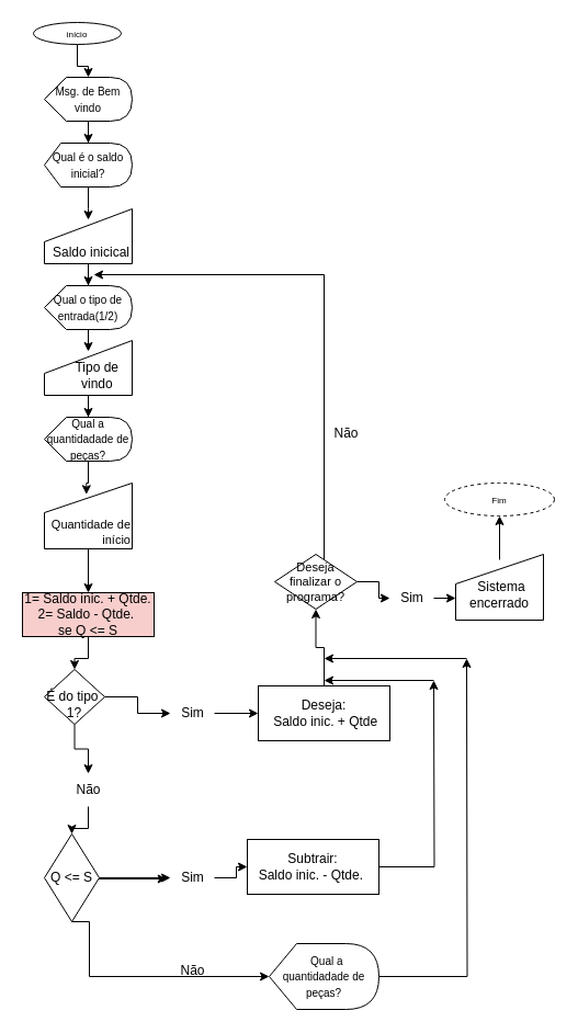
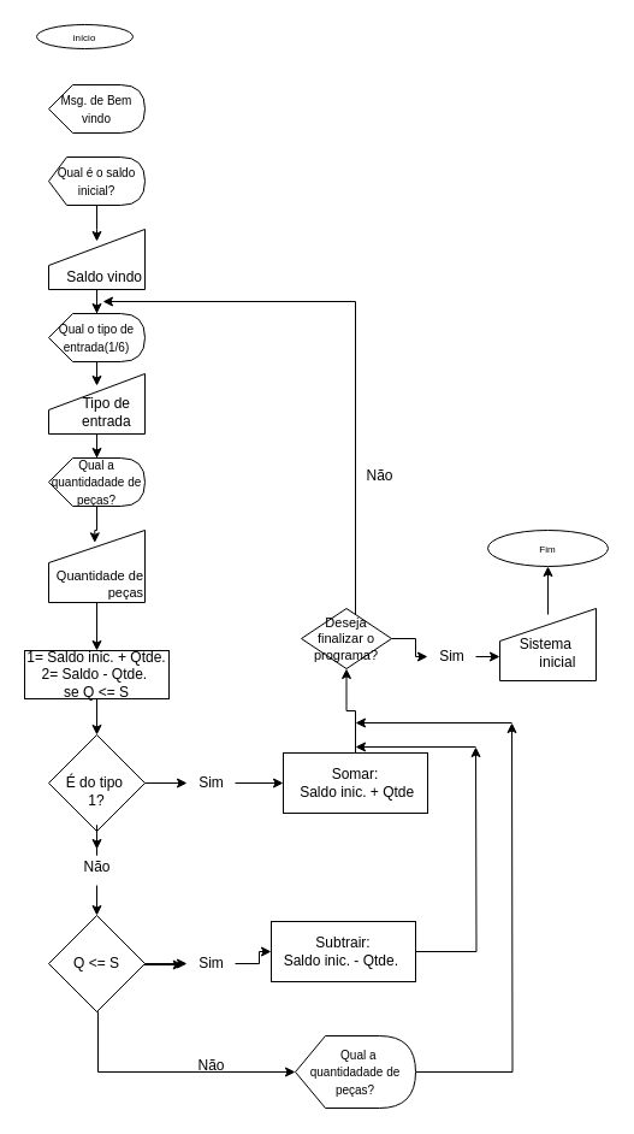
  <mxCell id="0" />
  <mxCell id="1" parent="0" />
- <mxCell id="2" value="" style="edgeStyle=orthogonalEdgeStyle;rounded=0;orthogonalLoop=1;jettySize=auto;html=1;" edge="1" parent="1" source="3" target="5"><mxGeometry relative="1" as="geometry" /></mxCell>
  <mxCell id="3" value="&lt;font style=&quot;font-size: 8px;&quot;&gt;início&lt;/font&gt;" style="ellipse;whiteSpace=wrap;html=1;" vertex="1" parent="1"><mxGeometry x="30" y="20" width="80" height="20" as="geometry" /></mxCell>
- <mxCell id="4" value="" style="edgeStyle=orthogonalEdgeStyle;rounded=0;orthogonalLoop=1;jettySize=auto;html=1;" edge="1" parent="1" source="5" target="11"><mxGeometry relative="1" as="geometry" /></mxCell>
  <mxCell id="5" value="&lt;font style=&quot;font-size: 10px;&quot;&gt;Msg. de Bem vindo&lt;/font&gt;" style="shape=display;whiteSpace=wrap;html=1;align=center;" vertex="1" parent="1"><mxGeometry x="40" y="70" width="80" height="40" as="geometry" /></mxCell>
  <mxCell id="6" value="" style="edgeStyle=orthogonalEdgeStyle;rounded=0;orthogonalLoop=1;jettySize=auto;html=1;" edge="1" parent="1" source="7" target="13"><mxGeometry relative="1" as="geometry" /></mxCell>
- <mxCell id="7" value="&lt;div style=&quot;&quot;&gt;&lt;span style=&quot;background-color: initial;&quot;&gt;&lt;br&gt;&lt;/span&gt;&lt;/div&gt;&lt;div style=&quot;&quot;&gt;&lt;span style=&quot;background-color: initial;&quot;&gt;&lt;br&gt;&lt;/span&gt;&lt;/div&gt;&lt;div style=&quot;&quot;&gt;&lt;span style=&quot;background-color: initial;&quot;&gt;Saldo inicical&lt;/span&gt;&lt;br&gt;&lt;/div&gt;" style="shape=manualInput;whiteSpace=wrap;html=1;align=right;" vertex="1" parent="1"><mxGeometry x="40" y="190" width="80" height="50" as="geometry" /></mxCell>
+ <mxCell id="7" value="&lt;div style=&quot;&quot;&gt;&lt;span style=&quot;background-color: initial;&quot;&gt;&lt;br&gt;&lt;/span&gt;&lt;/div&gt;&lt;div style=&quot;&quot;&gt;&lt;span style=&quot;background-color: initial;&quot;&gt;&lt;br&gt;&lt;/span&gt;&lt;/div&gt;&lt;div style=&quot;&quot;&gt;&lt;span style=&quot;background-color: initial;&quot;&gt;Saldo vindo&lt;/span&gt;&lt;br&gt;&lt;/div&gt;" style="shape=manualInput;whiteSpace=wrap;html=1;align=right;" vertex="1" parent="1"><mxGeometry x="40" y="190" width="80" height="50" as="geometry" /></mxCell>
  <mxCell id="8" value="" style="edgeStyle=orthogonalEdgeStyle;rounded=0;orthogonalLoop=1;jettySize=auto;html=1;" edge="1" parent="1" source="9" target="22"><mxGeometry relative="1" as="geometry" /></mxCell>
- <mxCell id="9" value="1= Saldo inic. + Qtde.&lt;br&gt;2= Saldo - Qtde.&amp;nbsp;&lt;br&gt;se Q &amp;lt;= S" style="rounded=0;whiteSpace=wrap;html=1;fillColor=#f8cecc;" vertex="1" parent="1"><mxGeometry x="20" y="540" width="120" height="40" as="geometry" /></mxCell>
+ <mxCell id="9" value="1= Saldo inic. + Qtde.&lt;br&gt;2= Saldo - Qtde.&amp;nbsp;&lt;br&gt;se Q &amp;lt;= S" style="rounded=0;whiteSpace=wrap;html=1;" vertex="1" parent="1"><mxGeometry x="20" y="540" width="120" height="40" as="geometry" /></mxCell>
  <mxCell id="10" value="" style="edgeStyle=orthogonalEdgeStyle;rounded=0;orthogonalLoop=1;jettySize=auto;html=1;" edge="1" parent="1" source="11"><mxGeometry relative="1" as="geometry"><mxPoint x="80" y="200" as="targetPoint" /></mxGeometry></mxCell>
  <mxCell id="11" value="&lt;font style=&quot;font-size: 10px;&quot;&gt;Qual é o saldo inicial?&lt;/font&gt;" style="shape=display;whiteSpace=wrap;html=1;align=center;size=0.188;" vertex="1" parent="1"><mxGeometry x="40" y="130" width="80" height="40" as="geometry" /></mxCell>
  <mxCell id="12" value="" style="edgeStyle=orthogonalEdgeStyle;rounded=0;orthogonalLoop=1;jettySize=auto;html=1;" edge="1" parent="1" source="13"><mxGeometry relative="1" as="geometry"><mxPoint x="80" y="320" as="targetPoint" /><Array as="points"><mxPoint x="80" y="320" /><mxPoint x="80" y="320" /></Array></mxGeometry></mxCell>
- <mxCell id="13" value="&lt;font style=&quot;font-size: 10px;&quot;&gt;Qual o tipo de entrada(1/2)&lt;/font&gt;" style="shape=display;whiteSpace=wrap;html=1;align=center;" vertex="1" parent="1"><mxGeometry x="40" y="260" width="80" height="40" as="geometry" /></mxCell>
+ <mxCell id="13" value="&lt;font style=&quot;font-size: 10px;&quot;&gt;Qual o tipo de entrada(1/6)&lt;/font&gt;" style="shape=display;whiteSpace=wrap;html=1;align=center;" vertex="1" parent="1"><mxGeometry x="40" y="260" width="80" height="40" as="geometry" /></mxCell>
  <mxCell id="14" value="" style="edgeStyle=orthogonalEdgeStyle;rounded=0;orthogonalLoop=1;jettySize=auto;html=1;" edge="1" parent="1" source="15" target="17"><mxGeometry relative="1" as="geometry" /></mxCell>
- <mxCell id="15" value="&lt;div style=&quot;&quot;&gt;&lt;br&gt;&lt;/div&gt;&lt;div style=&quot;&quot;&gt;&lt;span style=&quot;background-color: initial;&quot;&gt;&amp;nbsp; &amp;nbsp; &amp;nbsp; &amp;nbsp; Tipo de&amp;nbsp; &amp;nbsp; &amp;nbsp; &amp;nbsp; &amp;nbsp;vindo&lt;/span&gt;&lt;br&gt;&lt;/div&gt;" style="shape=manualInput;whiteSpace=wrap;html=1;align=center;" vertex="1" parent="1"><mxGeometry x="40" y="310" width="80" height="50" as="geometry" /></mxCell>
+ <mxCell id="15" value="&lt;div style=&quot;&quot;&gt;&lt;br&gt;&lt;/div&gt;&lt;div style=&quot;&quot;&gt;&lt;span style=&quot;background-color: initial;&quot;&gt;&amp;nbsp; &amp;nbsp; &amp;nbsp; &amp;nbsp; Tipo de&amp;nbsp; &amp;nbsp; &amp;nbsp; &amp;nbsp; &amp;nbsp;entrada&lt;/span&gt;&lt;br&gt;&lt;/div&gt;" style="shape=manualInput;whiteSpace=wrap;html=1;align=center;" vertex="1" parent="1"><mxGeometry x="40" y="310" width="80" height="50" as="geometry" /></mxCell>
  <mxCell id="16" value="" style="edgeStyle=orthogonalEdgeStyle;rounded=0;orthogonalLoop=1;jettySize=auto;html=1;entryX=0.479;entryY=0.172;entryDx=0;entryDy=0;entryPerimeter=0;" edge="1" parent="1" source="17" target="19"><mxGeometry relative="1" as="geometry"><Array as="points"><mxPoint x="80" y="440" /></Array></mxGeometry></mxCell>
  <mxCell id="17" value="&lt;font style=&quot;font-size: 10px;&quot;&gt;Qual a quantidadade de peças?&lt;/font&gt;" style="shape=display;whiteSpace=wrap;html=1;align=center;" vertex="1" parent="1"><mxGeometry x="40" y="380" width="80" height="40" as="geometry" /></mxCell>
  <mxCell id="18" value="" style="edgeStyle=orthogonalEdgeStyle;rounded=0;orthogonalLoop=1;jettySize=auto;html=1;" edge="1" parent="1" source="19" target="9"><mxGeometry relative="1" as="geometry" /></mxCell>
- <mxCell id="19" value="&lt;div style=&quot;text-align: right;&quot;&gt;&lt;br&gt;&lt;/div&gt;&lt;div style=&quot;text-align: right;&quot;&gt;&lt;span style=&quot;background-color: initial;&quot;&gt;&lt;font style=&quot;font-size: 11px;&quot;&gt;&lt;br&gt;&lt;/font&gt;&lt;/span&gt;&lt;/div&gt;&lt;div style=&quot;text-align: right;&quot;&gt;&lt;span style=&quot;background-color: initial;&quot;&gt;&lt;font style=&quot;font-size: 11px;&quot;&gt;Quantidade de início&lt;/font&gt;&lt;/span&gt;&lt;br&gt;&lt;/div&gt;" style="shape=manualInput;whiteSpace=wrap;html=1;align=center;size=27;" vertex="1" parent="1"><mxGeometry x="40" y="440" width="80" height="60" as="geometry" /></mxCell>
+ <mxCell id="19" value="&lt;div style=&quot;text-align: right;&quot;&gt;&lt;br&gt;&lt;/div&gt;&lt;div style=&quot;text-align: right;&quot;&gt;&lt;span style=&quot;background-color: initial;&quot;&gt;&lt;font style=&quot;font-size: 11px;&quot;&gt;&lt;br&gt;&lt;/font&gt;&lt;/span&gt;&lt;/div&gt;&lt;div style=&quot;text-align: right;&quot;&gt;&lt;span style=&quot;background-color: initial;&quot;&gt;&lt;font style=&quot;font-size: 11px;&quot;&gt;Quantidade de peças&lt;/font&gt;&lt;/span&gt;&lt;br&gt;&lt;/div&gt;" style="shape=manualInput;whiteSpace=wrap;html=1;align=center;size=27;" vertex="1" parent="1"><mxGeometry x="40" y="440" width="80" height="60" as="geometry" /></mxCell>
  <mxCell id="20" value="" style="edgeStyle=orthogonalEdgeStyle;rounded=0;orthogonalLoop=1;jettySize=auto;html=1;" edge="1" parent="1" source="46" target="25"><mxGeometry relative="1" as="geometry" /></mxCell>
  <mxCell id="21" value="" style="edgeStyle=orthogonalEdgeStyle;rounded=0;orthogonalLoop=1;jettySize=auto;html=1;" edge="1" parent="1" source="44" target="27"><mxGeometry relative="1" as="geometry" /></mxCell>
- <mxCell id="22" value="&lt;br&gt;É do tipo&amp;nbsp;&lt;br&gt;1?" style="rhombus;whiteSpace=wrap;html=1;rounded=0;" vertex="1" parent="1"><mxGeometry x="40" y="610" width="55" height="50" as="geometry" /></mxCell>
+ <mxCell id="22" value="&lt;br&gt;É do tipo&amp;nbsp;&lt;br&gt;1?" style="rhombus;whiteSpace=wrap;html=1;rounded=0;" vertex="1" parent="1"><mxGeometry x="40" y="610" width="80" height="80" as="geometry" /></mxCell>
  <mxCell id="23" value="" style="edgeStyle=orthogonalEdgeStyle;rounded=0;orthogonalLoop=1;jettySize=auto;html=1;" edge="1" parent="1" source="42" target="29"><mxGeometry relative="1" as="geometry" /></mxCell>
  <mxCell id="24" style="edgeStyle=orthogonalEdgeStyle;rounded=0;orthogonalLoop=1;jettySize=auto;html=1;exitX=0.5;exitY=1;exitDx=0;exitDy=0;" edge="1" parent="1" source="25" target="32"><mxGeometry relative="1" as="geometry"><mxPoint x="80" y="880" as="targetPoint" /><Array as="points"><mxPoint x="81" y="840" /><mxPoint x="81" y="890" /></Array></mxGeometry></mxCell>
- <mxCell id="25" value="Q &amp;lt;= S" style="rhombus;whiteSpace=wrap;html=1;rounded=0;" vertex="1" parent="1"><mxGeometry x="40" y="760" width="50" height="80" as="geometry" /></mxCell>
+ <mxCell id="25" value="Q &amp;lt;= S" style="rhombus;whiteSpace=wrap;html=1;rounded=0;" vertex="1" parent="1"><mxGeometry x="40" y="760" width="80" height="80" as="geometry" /></mxCell>
  <mxCell id="26" value="" style="edgeStyle=orthogonalEdgeStyle;rounded=0;orthogonalLoop=1;jettySize=auto;html=1;" edge="1" parent="1" source="27" target="35"><mxGeometry relative="1" as="geometry" /></mxCell>
- <mxCell id="27" value="Deseja:&lt;br&gt;&amp;nbsp;Saldo inic. + Qtde" style="whiteSpace=wrap;html=1;rounded=0;" vertex="1" parent="1"><mxGeometry x="235" y="625" width="120" height="50" as="geometry" /></mxCell>
+ <mxCell id="27" value="Somar:&lt;br&gt;&amp;nbsp;Saldo inic. + Qtde" style="whiteSpace=wrap;html=1;rounded=0;" vertex="1" parent="1"><mxGeometry x="235" y="625" width="120" height="50" as="geometry" /></mxCell>
  <mxCell id="28" style="edgeStyle=orthogonalEdgeStyle;rounded=0;orthogonalLoop=1;jettySize=auto;html=1;" edge="1" parent="1" source="29"><mxGeometry relative="1" as="geometry"><mxPoint x="395" y="620" as="targetPoint" /></mxGeometry></mxCell>
  <mxCell id="29" value="Subtrair:&lt;br&gt;Saldo inic. - Qtde.&amp;nbsp;" style="rounded=0;whiteSpace=wrap;html=1;" vertex="1" parent="1"><mxGeometry x="225" y="765" width="120" height="50" as="geometry" /></mxCell>
  <mxCell id="30" style="edgeStyle=orthogonalEdgeStyle;rounded=0;orthogonalLoop=1;jettySize=auto;html=1;exitX=0.5;exitY=1;exitDx=0;exitDy=0;" edge="1" parent="1" source="27" target="27"><mxGeometry relative="1" as="geometry" /></mxCell>
  <mxCell id="31" style="edgeStyle=orthogonalEdgeStyle;rounded=0;orthogonalLoop=1;jettySize=auto;html=1;" edge="1" parent="1" source="32"><mxGeometry relative="1" as="geometry"><mxPoint x="425" y="600" as="targetPoint" /></mxGeometry></mxCell>
  <mxCell id="32" value="&lt;font style=&quot;font-size: 10px;&quot;&gt;&amp;nbsp; Qual a quantidadade de peças?&lt;/font&gt;" style="shape=display;whiteSpace=wrap;html=1;align=center;" vertex="1" parent="1"><mxGeometry x="245" y="860" width="100" height="60" as="geometry" /></mxCell>
  <mxCell id="33" style="edgeStyle=orthogonalEdgeStyle;rounded=0;orthogonalLoop=1;jettySize=auto;html=1;" edge="1" parent="1" source="35"><mxGeometry relative="1" as="geometry"><mxPoint x="85" y="250" as="targetPoint" /><Array as="points"><mxPoint x="295" y="250" /></Array></mxGeometry></mxCell>
  <mxCell id="34" value="" style="edgeStyle=orthogonalEdgeStyle;rounded=0;orthogonalLoop=1;jettySize=auto;html=1;" edge="1" parent="1" source="50" target="37"><mxGeometry relative="1" as="geometry"><Array as="points"><mxPoint x="385" y="545" /><mxPoint x="385" y="545" /></Array></mxGeometry></mxCell>
  <mxCell id="35" value="&lt;font style=&quot;font-size: 11px;&quot;&gt;Deseja&lt;br&gt;&lt;div style=&quot;&quot;&gt;&lt;span style=&quot;background-color: initial;&quot;&gt;finalizar o&lt;/span&gt;&lt;/div&gt;programa?&lt;/font&gt;" style="rhombus;whiteSpace=wrap;html=1;rounded=0;align=center;" vertex="1" parent="1"><mxGeometry x="250" y="505" width="75" height="50" as="geometry" /></mxCell>
  <mxCell id="36" value="" style="edgeStyle=orthogonalEdgeStyle;rounded=0;orthogonalLoop=1;jettySize=auto;html=1;" edge="1" parent="1" target="40"><mxGeometry relative="1" as="geometry"><mxPoint x="455" y="510" as="sourcePoint" /><Array as="points"><mxPoint x="455" y="510" /></Array></mxGeometry></mxCell>
- <mxCell id="37" value="&lt;div style=&quot;text-align: right;&quot;&gt;&lt;br&gt;&lt;/div&gt;&lt;div style=&quot;text-align: right;&quot;&gt;Sistema&amp;nbsp;&lt;/div&gt;&lt;div style=&quot;text-align: right;&quot;&gt;encerrado&lt;/div&gt;" style="shape=manualInput;whiteSpace=wrap;html=1;align=center;size=27;" vertex="1" parent="1"><mxGeometry x="415" y="505" width="80" height="60" as="geometry" /></mxCell>
+ <mxCell id="37" value="&lt;div style=&quot;text-align: right;&quot;&gt;&lt;br&gt;&lt;/div&gt;&lt;div style=&quot;text-align: right;&quot;&gt;Sistema&amp;nbsp;&lt;/div&gt;&lt;div style=&quot;text-align: right;&quot;&gt;inicial&lt;/div&gt;" style="shape=manualInput;whiteSpace=wrap;html=1;align=center;size=27;" vertex="1" parent="1"><mxGeometry x="415" y="505" width="80" height="60" as="geometry" /></mxCell>
  <mxCell id="38" value="" style="endArrow=classic;html=1;rounded=0;" edge="1" parent="1"><mxGeometry width="50" height="50" relative="1" as="geometry"><mxPoint x="395" y="620" as="sourcePoint" /><mxPoint x="295" y="620" as="targetPoint" /><Array as="points" /></mxGeometry></mxCell>
  <mxCell id="39" value="" style="endArrow=classic;html=1;rounded=0;" edge="1" parent="1"><mxGeometry width="50" height="50" relative="1" as="geometry"><mxPoint x="425" y="600" as="sourcePoint" /><mxPoint x="295" y="600" as="targetPoint" /></mxGeometry></mxCell>
- <mxCell id="40" value="&lt;font style=&quot;font-size: 8px;&quot;&gt;Fim&lt;/font&gt;" style="ellipse;whiteSpace=wrap;html=1;dashed=1;" vertex="1" parent="1"><mxGeometry x="405" y="440" width="100" height="30" as="geometry" /></mxCell>
+ <mxCell id="40" value="&lt;font style=&quot;font-size: 8px;&quot;&gt;Fim&lt;/font&gt;" style="ellipse;whiteSpace=wrap;html=1;" vertex="1" parent="1"><mxGeometry x="405" y="440" width="100" height="30" as="geometry" /></mxCell>
  <mxCell id="41" value="" style="edgeStyle=orthogonalEdgeStyle;rounded=0;orthogonalLoop=1;jettySize=auto;html=1;" edge="1" parent="1" source="25" target="42"><mxGeometry relative="1" as="geometry"><mxPoint x="120" y="760" as="sourcePoint" /><mxPoint x="235" y="760" as="targetPoint" /><Array as="points"><mxPoint x="155" y="800" /><mxPoint x="155" y="800" /></Array></mxGeometry></mxCell>
  <mxCell id="42" value="Sim" style="text;html=1;align=center;verticalAlign=middle;resizable=0;points=[];autosize=1;strokeColor=none;fillColor=none;" vertex="1" parent="1"><mxGeometry x="155" y="785" width="40" height="30" as="geometry" /></mxCell>
  <mxCell id="43" value="" style="edgeStyle=orthogonalEdgeStyle;rounded=0;orthogonalLoop=1;jettySize=auto;html=1;" edge="1" parent="1" source="22" target="44"><mxGeometry relative="1" as="geometry"><mxPoint x="120" y="650" as="sourcePoint" /><mxPoint x="235" y="650" as="targetPoint" /></mxGeometry></mxCell>
  <mxCell id="44" value="Sim" style="text;html=1;align=center;verticalAlign=middle;resizable=0;points=[];autosize=1;strokeColor=none;fillColor=none;" vertex="1" parent="1"><mxGeometry x="155" y="635" width="40" height="30" as="geometry" /></mxCell>
  <mxCell id="45" value="" style="edgeStyle=orthogonalEdgeStyle;rounded=0;orthogonalLoop=1;jettySize=auto;html=1;" edge="1" parent="1" source="22" target="46"><mxGeometry relative="1" as="geometry"><mxPoint x="80" y="690" as="sourcePoint" /><mxPoint x="80" y="760" as="targetPoint" /></mxGeometry></mxCell>
  <mxCell id="46" value="Não" style="text;html=1;align=center;verticalAlign=middle;resizable=0;points=[];autosize=1;strokeColor=none;fillColor=none;" vertex="1" parent="1"><mxGeometry x="55" y="705" width="50" height="30" as="geometry" /></mxCell>
  <mxCell id="47" value="" style="edgeStyle=orthogonalEdgeStyle;rounded=0;orthogonalLoop=1;jettySize=auto;html=1;entryX=-0.083;entryY=0.533;entryDx=0;entryDy=0;entryPerimeter=0;" edge="1" parent="1" source="25" target="42"><mxGeometry relative="1" as="geometry"><mxPoint x="245" y="890" as="targetPoint" /><mxPoint x="81" y="839" as="sourcePoint" /><Array as="points"><mxPoint x="152" y="800" /></Array></mxGeometry></mxCell>
  <mxCell id="48" value="Não" style="text;html=1;align=center;verticalAlign=middle;resizable=0;points=[];autosize=1;strokeColor=none;fillColor=none;" vertex="1" parent="1"><mxGeometry x="150" y="870" width="50" height="30" as="geometry" /></mxCell>
  <mxCell id="49" value="" style="edgeStyle=orthogonalEdgeStyle;rounded=0;orthogonalLoop=1;jettySize=auto;html=1;" edge="1" parent="1" source="35" target="50"><mxGeometry relative="1" as="geometry"><mxPoint x="340" y="545" as="sourcePoint" /><mxPoint x="395" y="545" as="targetPoint" /><Array as="points" /></mxGeometry></mxCell>
  <mxCell id="50" value="Sim" style="text;html=1;align=center;verticalAlign=middle;resizable=0;points=[];autosize=1;strokeColor=none;fillColor=none;" vertex="1" parent="1"><mxGeometry x="355" y="530" width="40" height="30" as="geometry" /></mxCell>
  <mxCell id="51" value="Não" style="text;html=1;align=center;verticalAlign=middle;resizable=0;points=[];autosize=1;strokeColor=none;fillColor=none;" vertex="1" parent="1"><mxGeometry x="290" y="380" width="50" height="30" as="geometry" /></mxCell>
